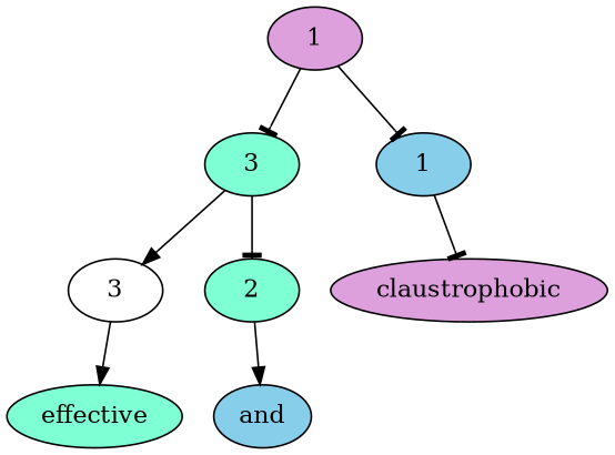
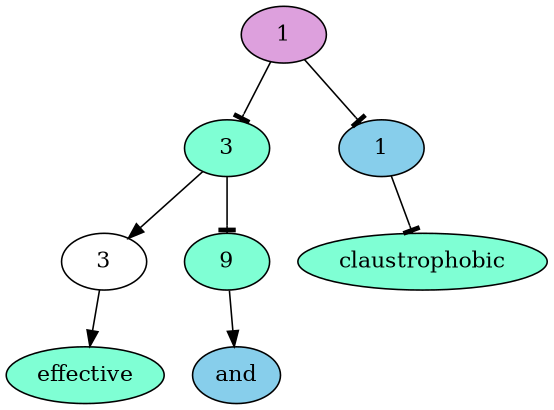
  digraph {
    node [fillcolor=aquamarine style=filled]
    edge [arrowhead=tee]
    n1 [fillcolor=plum label=1]
    n2 [label=3]
    n3 [fillcolor=skyblue label=1]
    n4 [fillcolor=white label=3]
-   n5 [label=2]
-   n6 [fillcolor=plum label=claustrophobic]
+   n5 [label=9]
+   n6 [label=claustrophobic]
    n7 [label=effective]
    n8 [fillcolor=skyblue label=and]
    n1 -> n2
    n1 -> n3
    n2 -> n4 [arrowhead=normal]
    n2 -> n5
    n3 -> n6
    n4 -> n7 [arrowhead=normal]
    n5 -> n8 [arrowhead=normal]
  }
